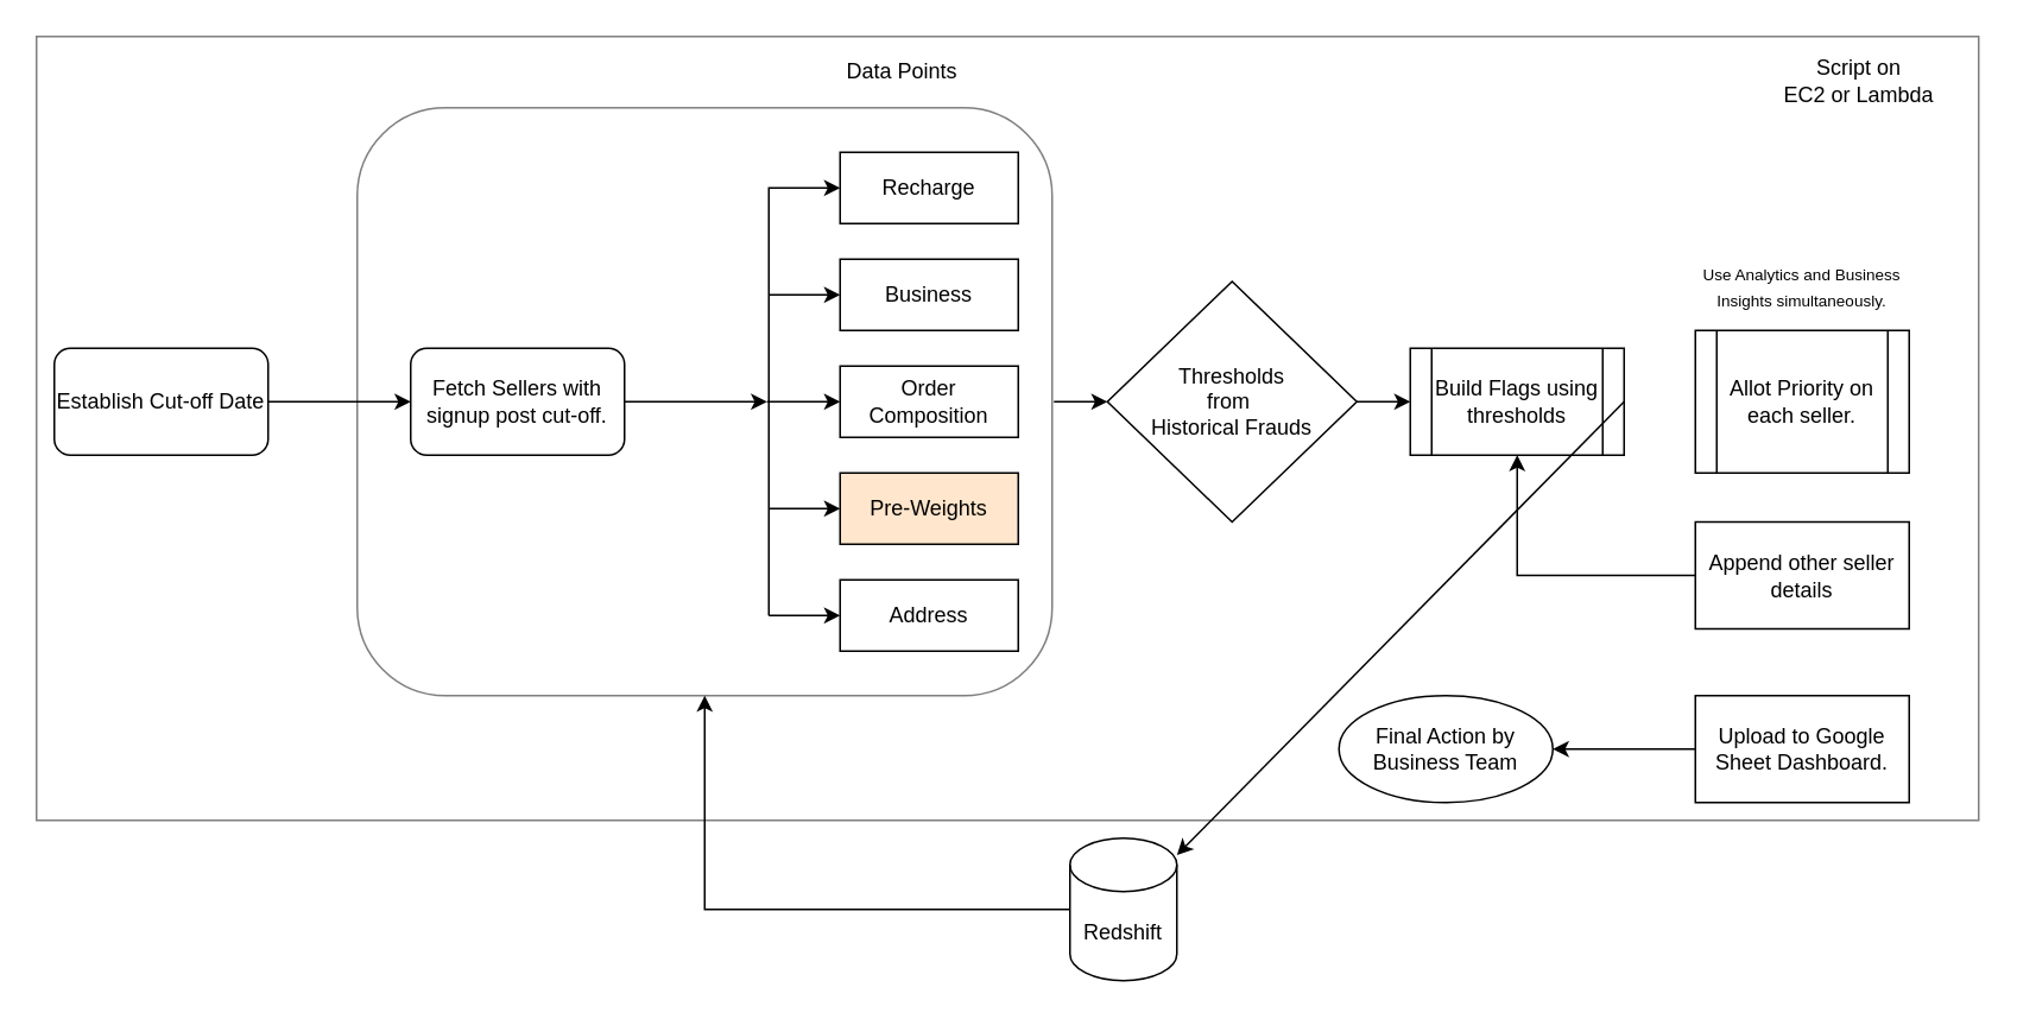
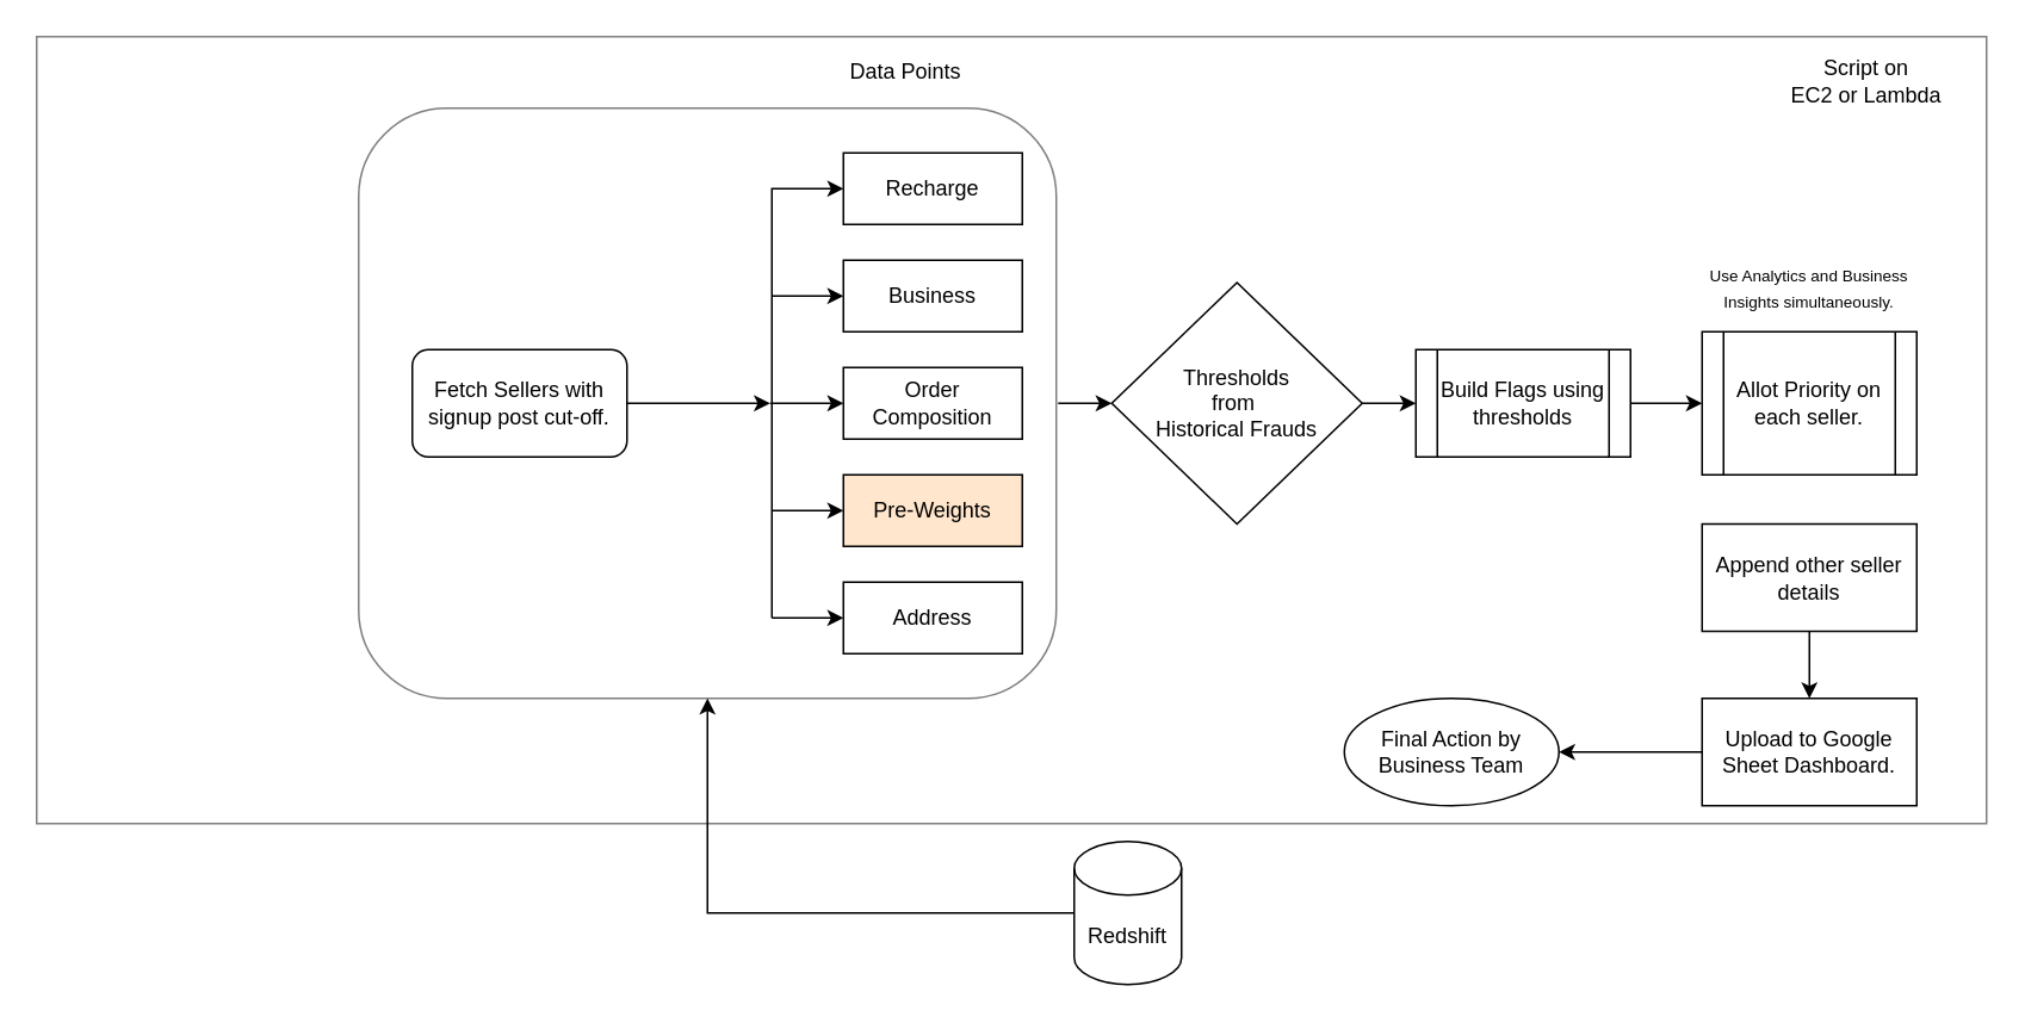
  <mxCell id="0" />
  <mxCell id="1" parent="0" />
  <mxCell id="2" value="" style="rounded=0;whiteSpace=wrap;html=1;opacity=50;" parent="1" vertex="1"><mxGeometry x="20" y="20" width="1090" height="440" as="geometry" /></mxCell>
  <mxCell id="3" value="" style="rounded=1;whiteSpace=wrap;html=1;opacity=50;" parent="1" vertex="1"><mxGeometry x="200" y="60" width="390" height="330" as="geometry" /></mxCell>
- <mxCell id="4" value="" style="edgeStyle=orthogonalEdgeStyle;rounded=0;orthogonalLoop=1;jettySize=auto;html=1;" parent="1" source="5" target="7" edge="1"><mxGeometry relative="1" as="geometry" /></mxCell>
- <mxCell id="5" value="Establish Cut-off Date" style="rounded=1;whiteSpace=wrap;html=1;" parent="1" vertex="1"><mxGeometry x="30" y="195" width="120" height="60" as="geometry" /></mxCell>
  <mxCell id="6" value="" style="edgeStyle=orthogonalEdgeStyle;rounded=0;orthogonalLoop=1;jettySize=auto;html=1;" parent="1" source="7" edge="1"><mxGeometry relative="1" as="geometry"><mxPoint x="430" y="225" as="targetPoint" /></mxGeometry></mxCell>
  <mxCell id="7" value="Fetch Sellers with signup post cut-off." style="whiteSpace=wrap;html=1;rounded=1;" parent="1" vertex="1"><mxGeometry x="230" y="195" width="120" height="60" as="geometry" /></mxCell>
  <mxCell id="8" value="" style="edgeStyle=orthogonalEdgeStyle;rounded=0;orthogonalLoop=1;jettySize=auto;html=1;" parent="1" source="9" target="3" edge="1"><mxGeometry relative="1" as="geometry" /></mxCell>
  <mxCell id="9" value="Redshift" style="shape=cylinder3;whiteSpace=wrap;html=1;boundedLbl=1;backgroundOutline=1;size=15;" parent="1" vertex="1"><mxGeometry x="600" y="470" width="60" height="80" as="geometry" /></mxCell>
  <mxCell id="10" value="" style="endArrow=classic;html=1;rounded=0;" parent="1" edge="1"><mxGeometry width="50" height="50" relative="1" as="geometry"><mxPoint x="431" y="225" as="sourcePoint" /><mxPoint x="471" y="105" as="targetPoint" /><Array as="points"><mxPoint x="431" y="105" /></Array></mxGeometry></mxCell>
  <mxCell id="11" value="Recharge" style="rounded=0;whiteSpace=wrap;html=1;" parent="1" vertex="1"><mxGeometry x="471" y="85" width="100" height="40" as="geometry" /></mxCell>
  <mxCell id="12" value="Business" style="rounded=0;whiteSpace=wrap;html=1;" parent="1" vertex="1"><mxGeometry x="471" y="145" width="100" height="40" as="geometry" /></mxCell>
  <mxCell id="13" value="" style="endArrow=classic;html=1;rounded=0;entryX=0;entryY=0.5;entryDx=0;entryDy=0;" parent="1" target="12" edge="1"><mxGeometry width="50" height="50" relative="1" as="geometry"><mxPoint x="431" y="165" as="sourcePoint" /><mxPoint x="351" y="195" as="targetPoint" /></mxGeometry></mxCell>
  <mxCell id="14" value="Order Composition" style="rounded=0;whiteSpace=wrap;html=1;" parent="1" vertex="1"><mxGeometry x="471" y="205" width="100" height="40" as="geometry" /></mxCell>
  <mxCell id="15" value="Pre-Weights" style="rounded=0;whiteSpace=wrap;html=1;fillColor=#ffe6cc;" parent="1" vertex="1"><mxGeometry x="471" y="265" width="100" height="40" as="geometry" /></mxCell>
  <mxCell id="16" value="" style="endArrow=classic;html=1;rounded=0;entryX=0;entryY=0.5;entryDx=0;entryDy=0;" parent="1" target="15" edge="1"><mxGeometry width="50" height="50" relative="1" as="geometry"><mxPoint x="431" y="285" as="sourcePoint" /><mxPoint x="351" y="315" as="targetPoint" /></mxGeometry></mxCell>
  <mxCell id="17" value="Address" style="rounded=0;whiteSpace=wrap;html=1;" parent="1" vertex="1"><mxGeometry x="471" y="325" width="100" height="40" as="geometry" /></mxCell>
  <mxCell id="18" value="" style="endArrow=classic;html=1;rounded=0;entryX=0;entryY=0.5;entryDx=0;entryDy=0;" parent="1" target="17" edge="1"><mxGeometry width="50" height="50" relative="1" as="geometry"><mxPoint x="431" y="345" as="sourcePoint" /><mxPoint x="351" y="375" as="targetPoint" /></mxGeometry></mxCell>
  <mxCell id="19" value="" style="endArrow=none;html=1;rounded=0;" parent="1" edge="1"><mxGeometry width="50" height="50" relative="1" as="geometry"><mxPoint x="431" y="345" as="sourcePoint" /><mxPoint x="431" y="225" as="targetPoint" /></mxGeometry></mxCell>
  <mxCell id="20" value="Data Points" style="text;html=1;strokeColor=none;fillColor=none;align=center;verticalAlign=middle;whiteSpace=wrap;rounded=0;opacity=20;" parent="1" vertex="1"><mxGeometry x="466" y="25" width="80" height="30" as="geometry" /></mxCell>
  <mxCell id="21" value="Thresholds&lt;br&gt;from&amp;nbsp;&lt;br&gt;Historical Frauds" style="rhombus;whiteSpace=wrap;html=1;" parent="1" vertex="1"><mxGeometry x="621" y="157.5" width="140" height="135" as="geometry" /></mxCell>
  <mxCell id="22" value="" style="endArrow=classic;html=1;rounded=0;exitX=1;exitY=0.5;exitDx=0;exitDy=0;entryX=0;entryY=0.5;entryDx=0;entryDy=0;" parent="1" target="21" edge="1"><mxGeometry width="50" height="50" relative="1" as="geometry"><mxPoint x="591" y="225" as="sourcePoint" /><mxPoint x="471" y="165" as="targetPoint" /></mxGeometry></mxCell>
  <mxCell id="23" value="Build Flags using&lt;br&gt;thresholds" style="shape=process;whiteSpace=wrap;html=1;backgroundOutline=1;" parent="1" vertex="1"><mxGeometry x="791" y="195" width="120" height="60" as="geometry" /></mxCell>
  <mxCell id="24" value="" style="endArrow=classic;html=1;rounded=0;exitX=1;exitY=0.5;exitDx=0;exitDy=0;" parent="1" source="21" target="23" edge="1"><mxGeometry width="50" height="50" relative="1" as="geometry"><mxPoint x="611" y="205" as="sourcePoint" /><mxPoint x="661" y="155" as="targetPoint" /></mxGeometry></mxCell>
  <mxCell id="25" value="Allot Priority on each seller." style="shape=process;whiteSpace=wrap;html=1;backgroundOutline=1;" parent="1" vertex="1"><mxGeometry x="951" y="185" width="120" height="80" as="geometry" /></mxCell>
- <mxCell id="26" value="" style="endArrow=classic;html=1;rounded=0;exitX=1;exitY=0.5;exitDx=0;exitDy=0;" parent="1" source="23" target="9" edge="1"><mxGeometry width="50" height="50" relative="1" as="geometry"><mxPoint x="691" y="145" as="sourcePoint" /><mxPoint x="741" y="95" as="targetPoint" /></mxGeometry></mxCell>
+ <mxCell id="26" value="" style="endArrow=classic;html=1;rounded=0;exitX=1;exitY=0.5;exitDx=0;exitDy=0;" parent="1" source="23" target="25" edge="1"><mxGeometry width="50" height="50" relative="1" as="geometry"><mxPoint x="691" y="145" as="sourcePoint" /><mxPoint x="741" y="95" as="targetPoint" /></mxGeometry></mxCell>
  <mxCell id="27" value="&lt;font style=&quot;font-size: 9px;&quot;&gt;Use Analytics and Business Insights simultaneously.&lt;/font&gt;" style="text;html=1;strokeColor=none;fillColor=none;align=center;verticalAlign=middle;whiteSpace=wrap;rounded=0;" parent="1" vertex="1"><mxGeometry x="941" y="145" width="140" height="30" as="geometry" /></mxCell>
  <mxCell id="28" value="" style="endArrow=classic;html=1;rounded=0;" parent="1" target="14" edge="1"><mxGeometry width="50" height="50" relative="1" as="geometry"><mxPoint x="430" y="225" as="sourcePoint" /><mxPoint x="560" y="190" as="targetPoint" /></mxGeometry></mxCell>
- <mxCell id="29" value="" style="edgeStyle=orthogonalEdgeStyle;rounded=0;orthogonalLoop=1;jettySize=auto;html=1;strokeColor=#000000;" parent="1" source="30" target="23" edge="1"><mxGeometry relative="1" as="geometry" /></mxCell>
+ <mxCell id="29" value="" style="edgeStyle=orthogonalEdgeStyle;rounded=0;orthogonalLoop=1;jettySize=auto;html=1;strokeColor=#000000;" parent="1" source="30" target="32" edge="1"><mxGeometry relative="1" as="geometry" /></mxCell>
  <mxCell id="30" value="Append other seller details" style="whiteSpace=wrap;html=1;" parent="1" vertex="1"><mxGeometry x="951" y="292.5" width="120" height="60" as="geometry" /></mxCell>
  <mxCell id="31" value="" style="edgeStyle=orthogonalEdgeStyle;rounded=0;orthogonalLoop=1;jettySize=auto;html=1;strokeColor=#000000;" parent="1" source="32" target="34" edge="1"><mxGeometry relative="1" as="geometry" /></mxCell>
  <mxCell id="32" value="Upload to Google Sheet Dashboard." style="rectangle;whiteSpace=wrap;html=1;" parent="1" vertex="1"><mxGeometry x="951" y="390" width="120" height="60" as="geometry" /></mxCell>
  <mxCell id="33" value="Script on &lt;br&gt;EC2 or Lambda" style="text;html=1;strokeColor=none;fillColor=none;align=center;verticalAlign=middle;whiteSpace=wrap;rounded=0;opacity=50;" parent="1" vertex="1"><mxGeometry x="998" y="30" width="90" height="30" as="geometry" /></mxCell>
  <mxCell id="34" value="Final Action by Business Team" style="ellipse;whiteSpace=wrap;html=1;" parent="1" vertex="1"><mxGeometry x="751" y="390" width="120" height="60" as="geometry" /></mxCell>
